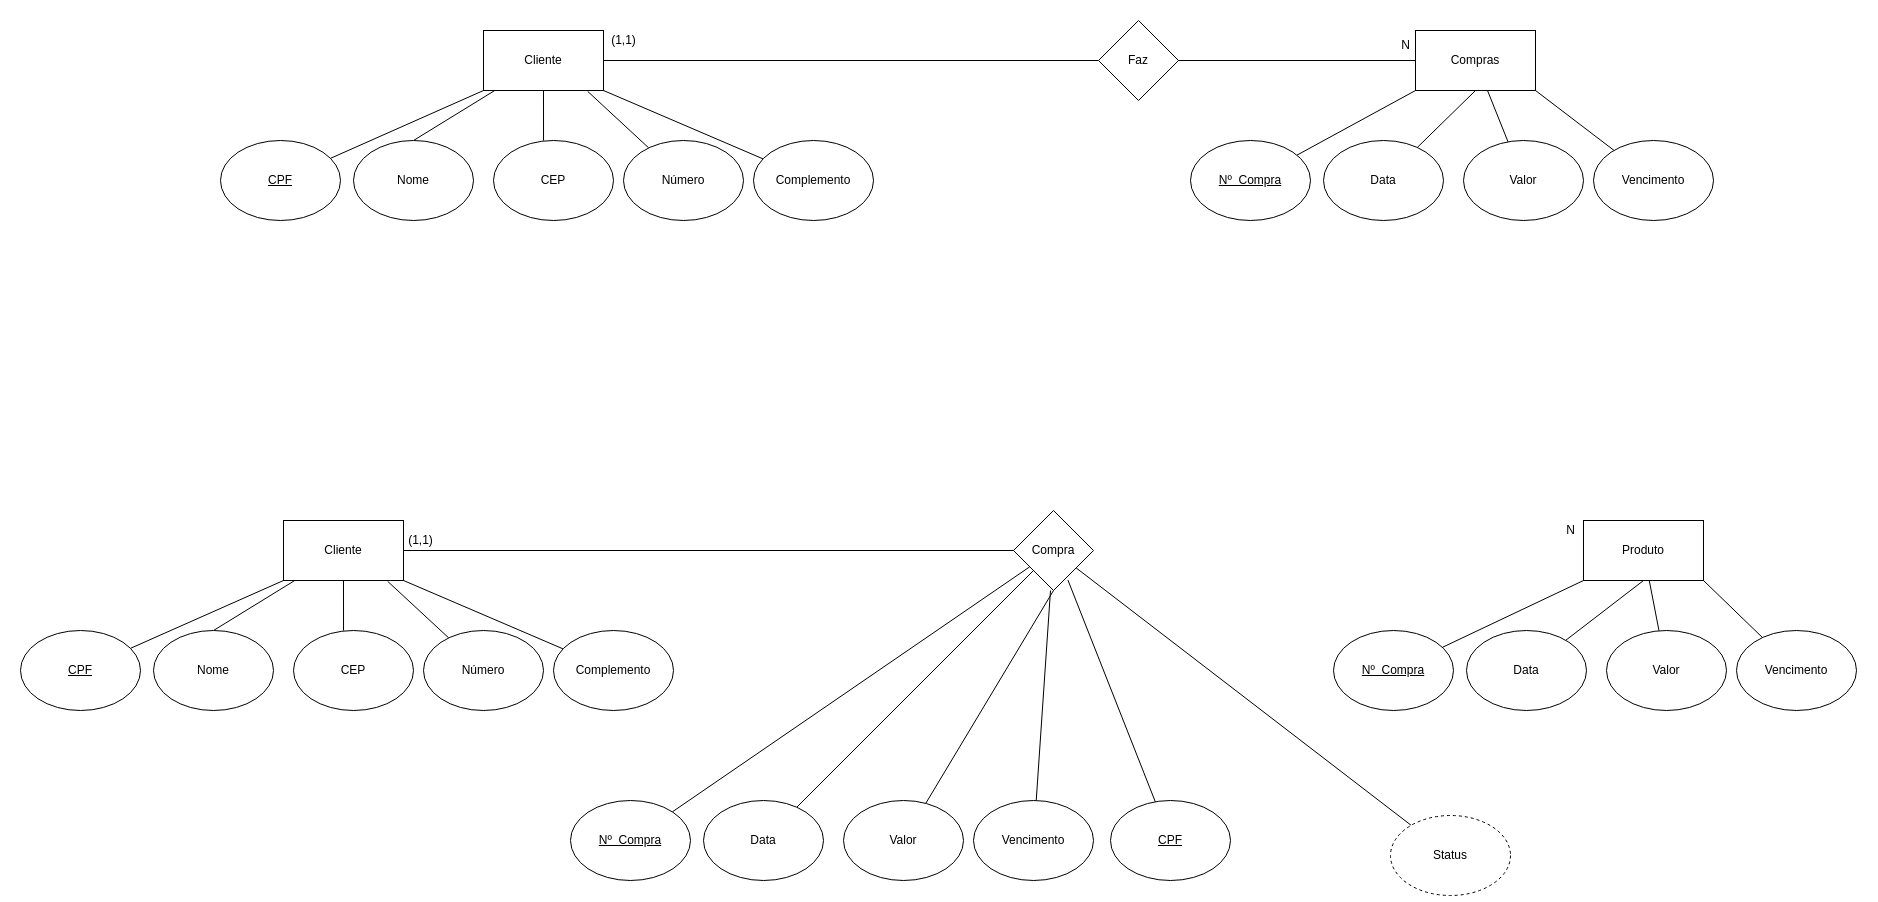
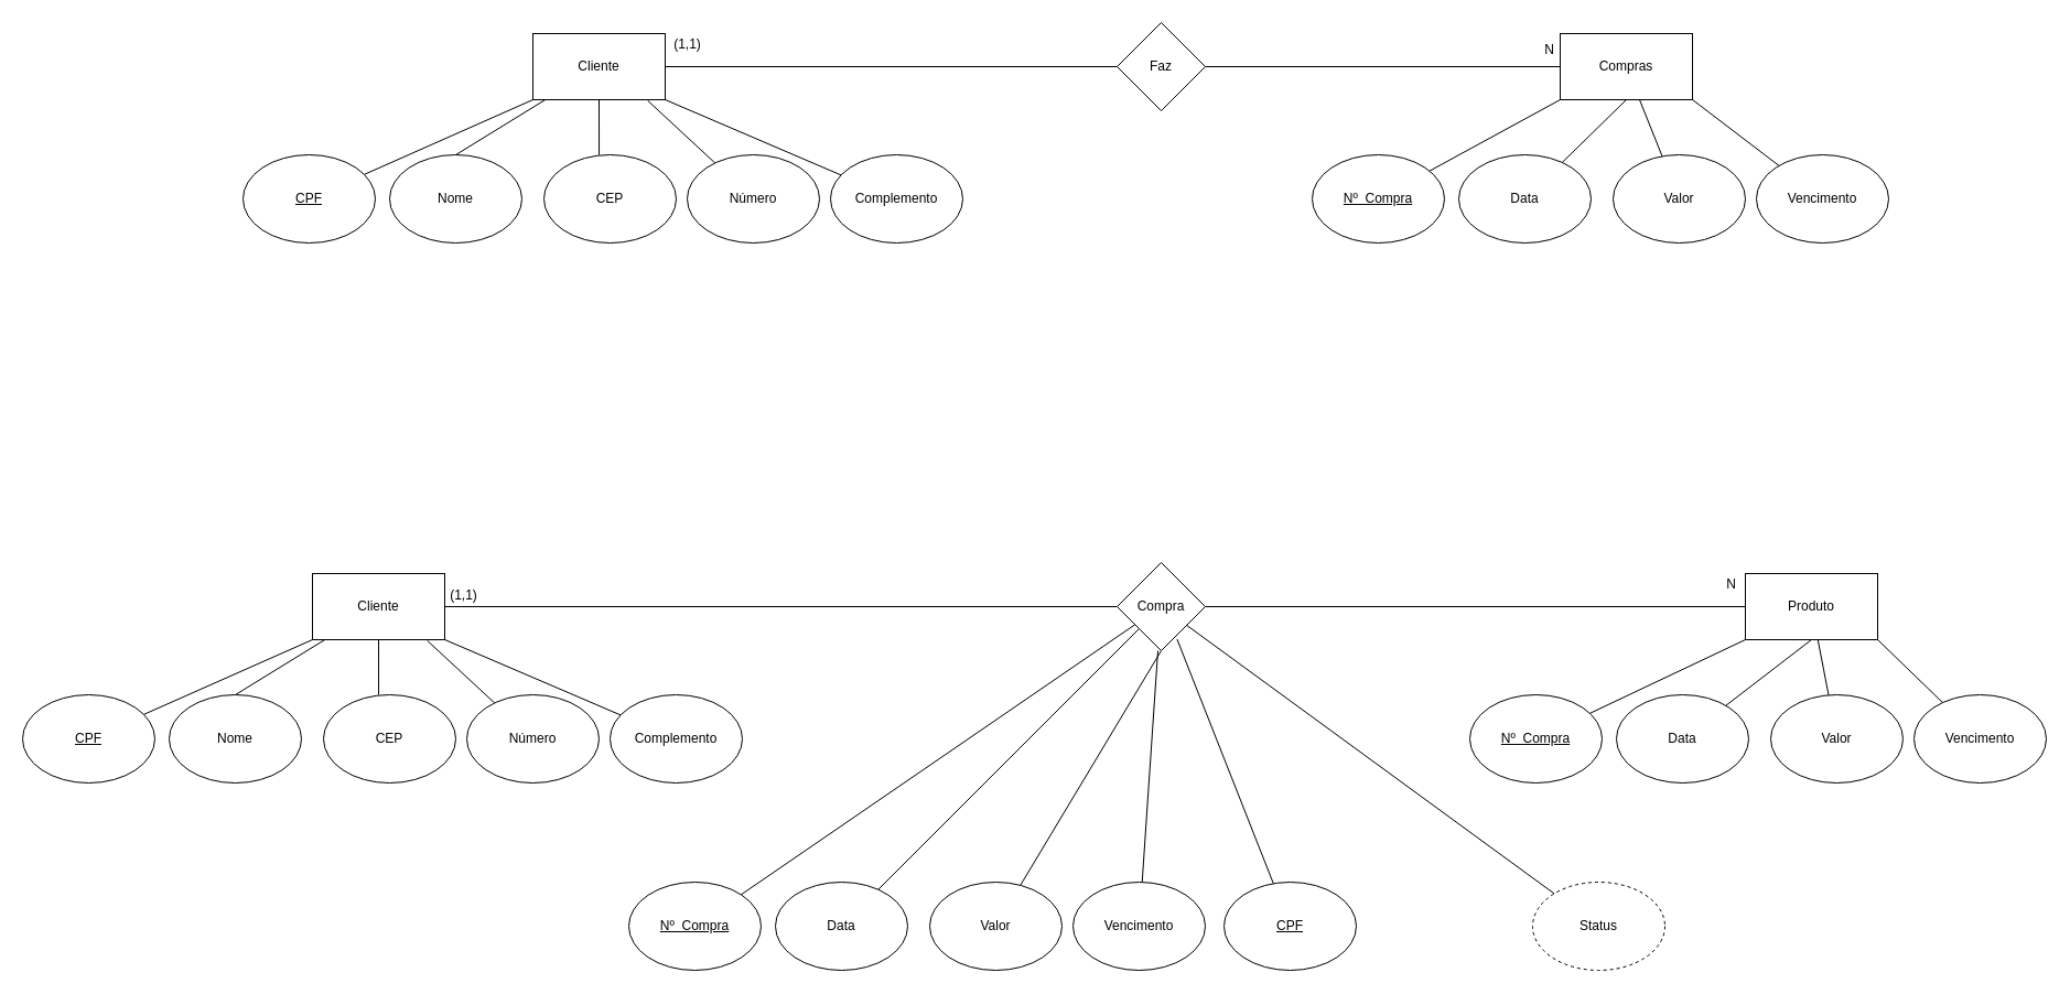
  <mxCell id="0" />
  <mxCell id="1" parent="0" />
  <mxCell id="2" style="rounded=0;orthogonalLoop=1;jettySize=auto;html=1;entryX=0;entryY=0.5;entryDx=0;entryDy=0;endArrow=none;endFill=0;" edge="1" parent="1" source="4" target="7"><mxGeometry relative="1" as="geometry" /></mxCell>
  <mxCell id="3" style="edgeStyle=none;rounded=0;orthogonalLoop=1;jettySize=auto;html=1;entryX=0.417;entryY=0;entryDx=0;entryDy=0;entryPerimeter=0;endArrow=none;endFill=0;" edge="1" parent="1" source="4" target="8"><mxGeometry relative="1" as="geometry" /></mxCell>
  <mxCell id="4" value="Cliente" style="rounded=0;whiteSpace=wrap;html=1;" parent="1" vertex="1"><mxGeometry x="483" y="30" width="120" height="60" as="geometry" /></mxCell>
  <mxCell id="5" value="Compras" style="rounded=0;whiteSpace=wrap;html=1;" vertex="1" parent="1"><mxGeometry x="1415" y="30" width="120" height="60" as="geometry" /></mxCell>
  <mxCell id="6" style="edgeStyle=none;rounded=0;orthogonalLoop=1;jettySize=auto;html=1;entryX=0;entryY=0.5;entryDx=0;entryDy=0;endArrow=none;endFill=0;" edge="1" parent="1" source="7" target="5"><mxGeometry relative="1" as="geometry" /></mxCell>
- <mxCell id="7" value="Faz" style="rhombus;whiteSpace=wrap;html=1;" vertex="1" parent="1"><mxGeometry x="1098" y="20" width="80" height="80" as="geometry" /></mxCell>
+ <mxCell id="7" value="Faz" style="rhombus;whiteSpace=wrap;html=1;" vertex="1" parent="1"><mxGeometry x="1013" y="20" width="80" height="80" as="geometry" /></mxCell>
  <mxCell id="8" value="CEP" style="ellipse;whiteSpace=wrap;html=1;" vertex="1" parent="1"><mxGeometry x="493" y="140" width="120" height="80" as="geometry" /></mxCell>
  <mxCell id="9" style="edgeStyle=none;rounded=0;orthogonalLoop=1;jettySize=auto;html=1;entryX=0.868;entryY=1.014;entryDx=0;entryDy=0;entryPerimeter=0;endArrow=none;endFill=0;" edge="1" parent="1" source="10" target="4"><mxGeometry relative="1" as="geometry" /></mxCell>
  <mxCell id="10" value="Número" style="ellipse;whiteSpace=wrap;html=1;" vertex="1" parent="1"><mxGeometry x="623" y="140" width="120" height="80" as="geometry" /></mxCell>
  <mxCell id="11" style="edgeStyle=none;rounded=0;orthogonalLoop=1;jettySize=auto;html=1;entryX=1;entryY=1;entryDx=0;entryDy=0;endArrow=none;endFill=0;" edge="1" parent="1" source="12" target="4"><mxGeometry relative="1" as="geometry" /></mxCell>
  <mxCell id="12" value="Complemento" style="ellipse;whiteSpace=wrap;html=1;" vertex="1" parent="1"><mxGeometry x="753" y="140" width="120" height="80" as="geometry" /></mxCell>
  <mxCell id="13" style="edgeStyle=none;rounded=0;orthogonalLoop=1;jettySize=auto;html=1;exitX=0.5;exitY=0;exitDx=0;exitDy=0;endArrow=none;endFill=0;" edge="1" parent="1" source="14" target="4"><mxGeometry relative="1" as="geometry" /></mxCell>
  <mxCell id="14" value="Nome" style="ellipse;whiteSpace=wrap;html=1;" vertex="1" parent="1"><mxGeometry x="353" y="140" width="120" height="80" as="geometry" /></mxCell>
  <mxCell id="15" style="edgeStyle=none;rounded=0;orthogonalLoop=1;jettySize=auto;html=1;entryX=0;entryY=1;entryDx=0;entryDy=0;endArrow=none;endFill=0;" edge="1" parent="1" source="16" target="4"><mxGeometry relative="1" as="geometry" /></mxCell>
  <mxCell id="16" value="&lt;u&gt;CPF&lt;/u&gt;" style="ellipse;whiteSpace=wrap;html=1;" vertex="1" parent="1"><mxGeometry x="220" y="140" width="120" height="80" as="geometry" /></mxCell>
  <mxCell id="17" value="" style="edgeStyle=none;rounded=0;orthogonalLoop=1;jettySize=auto;html=1;endArrow=none;endFill=0;" edge="1" parent="1" source="18" target="5"><mxGeometry relative="1" as="geometry" /></mxCell>
  <mxCell id="18" value="Valor" style="ellipse;whiteSpace=wrap;html=1;" vertex="1" parent="1"><mxGeometry x="1463" y="140" width="120" height="80" as="geometry" /></mxCell>
  <mxCell id="19" style="edgeStyle=none;rounded=0;orthogonalLoop=1;jettySize=auto;html=1;entryX=1;entryY=1;entryDx=0;entryDy=0;endArrow=none;endFill=0;" edge="1" parent="1" source="20" target="5"><mxGeometry relative="1" as="geometry" /></mxCell>
  <mxCell id="20" value="Vencimento" style="ellipse;whiteSpace=wrap;html=1;" vertex="1" parent="1"><mxGeometry x="1593" y="140" width="120" height="80" as="geometry" /></mxCell>
  <mxCell id="21" style="edgeStyle=none;rounded=0;orthogonalLoop=1;jettySize=auto;html=1;entryX=0.5;entryY=1;entryDx=0;entryDy=0;endArrow=none;endFill=0;" edge="1" parent="1" source="22" target="5"><mxGeometry relative="1" as="geometry" /></mxCell>
  <mxCell id="22" value="Data" style="ellipse;whiteSpace=wrap;html=1;" vertex="1" parent="1"><mxGeometry x="1323" y="140" width="120" height="80" as="geometry" /></mxCell>
  <mxCell id="23" style="edgeStyle=none;rounded=0;orthogonalLoop=1;jettySize=auto;html=1;entryX=0;entryY=1;entryDx=0;entryDy=0;endArrow=none;endFill=0;" edge="1" parent="1" source="24" target="5"><mxGeometry relative="1" as="geometry" /></mxCell>
  <mxCell id="24" value="&lt;u&gt;Nº&amp;nbsp; Compra&lt;/u&gt;" style="ellipse;whiteSpace=wrap;html=1;" vertex="1" parent="1"><mxGeometry x="1190" y="140" width="120" height="80" as="geometry" /></mxCell>
  <mxCell id="25" style="rounded=0;orthogonalLoop=1;jettySize=auto;html=1;entryX=0;entryY=0.5;entryDx=0;entryDy=0;endArrow=none;endFill=0;" edge="1" parent="1" source="27" target="30"><mxGeometry relative="1" as="geometry" /></mxCell>
  <mxCell id="26" style="edgeStyle=none;rounded=0;orthogonalLoop=1;jettySize=auto;html=1;entryX=0.417;entryY=0;entryDx=0;entryDy=0;entryPerimeter=0;endArrow=none;endFill=0;" edge="1" parent="1" source="27" target="31"><mxGeometry relative="1" as="geometry" /></mxCell>
  <mxCell id="27" value="Cliente" style="rounded=0;whiteSpace=wrap;html=1;" vertex="1" parent="1"><mxGeometry x="283" y="520" width="120" height="60" as="geometry" /></mxCell>
  <mxCell id="28" value="Produto" style="rounded=0;whiteSpace=wrap;html=1;" vertex="1" parent="1"><mxGeometry x="1583" y="520" width="120" height="60" as="geometry" /></mxCell>
+ <mxCell id="29" style="edgeStyle=none;rounded=0;orthogonalLoop=1;jettySize=auto;html=1;entryX=0;entryY=0.5;entryDx=0;entryDy=0;endArrow=none;endFill=0;" edge="1" parent="1" source="30" target="28"><mxGeometry relative="1" as="geometry" /></mxCell>
  <mxCell id="30" value="Compra" style="rhombus;whiteSpace=wrap;html=1;" vertex="1" parent="1"><mxGeometry x="1013" y="510" width="80" height="80" as="geometry" /></mxCell>
  <mxCell id="31" value="CEP" style="ellipse;whiteSpace=wrap;html=1;" vertex="1" parent="1"><mxGeometry x="293" y="630" width="120" height="80" as="geometry" /></mxCell>
  <mxCell id="32" style="edgeStyle=none;rounded=0;orthogonalLoop=1;jettySize=auto;html=1;entryX=0.868;entryY=1.014;entryDx=0;entryDy=0;entryPerimeter=0;endArrow=none;endFill=0;" edge="1" parent="1" source="33" target="27"><mxGeometry relative="1" as="geometry" /></mxCell>
  <mxCell id="33" value="Número" style="ellipse;whiteSpace=wrap;html=1;" vertex="1" parent="1"><mxGeometry x="423" y="630" width="120" height="80" as="geometry" /></mxCell>
  <mxCell id="34" style="edgeStyle=none;rounded=0;orthogonalLoop=1;jettySize=auto;html=1;entryX=1;entryY=1;entryDx=0;entryDy=0;endArrow=none;endFill=0;" edge="1" parent="1" source="35" target="27"><mxGeometry relative="1" as="geometry" /></mxCell>
  <mxCell id="35" value="Complemento" style="ellipse;whiteSpace=wrap;html=1;" vertex="1" parent="1"><mxGeometry x="553" y="630" width="120" height="80" as="geometry" /></mxCell>
  <mxCell id="36" style="edgeStyle=none;rounded=0;orthogonalLoop=1;jettySize=auto;html=1;exitX=0.5;exitY=0;exitDx=0;exitDy=0;endArrow=none;endFill=0;" edge="1" parent="1" source="37" target="27"><mxGeometry relative="1" as="geometry" /></mxCell>
  <mxCell id="37" value="Nome" style="ellipse;whiteSpace=wrap;html=1;" vertex="1" parent="1"><mxGeometry x="153" y="630" width="120" height="80" as="geometry" /></mxCell>
  <mxCell id="38" style="edgeStyle=none;rounded=0;orthogonalLoop=1;jettySize=auto;html=1;entryX=0;entryY=1;entryDx=0;entryDy=0;endArrow=none;endFill=0;" edge="1" parent="1" source="39" target="27"><mxGeometry relative="1" as="geometry" /></mxCell>
  <mxCell id="39" value="&lt;u&gt;CPF&lt;/u&gt;" style="ellipse;whiteSpace=wrap;html=1;" vertex="1" parent="1"><mxGeometry x="20" y="630" width="120" height="80" as="geometry" /></mxCell>
  <mxCell id="40" value="" style="edgeStyle=none;rounded=0;orthogonalLoop=1;jettySize=auto;html=1;endArrow=none;endFill=0;" edge="1" parent="1" source="41" target="28"><mxGeometry relative="1" as="geometry" /></mxCell>
  <mxCell id="41" value="Valor" style="ellipse;whiteSpace=wrap;html=1;" vertex="1" parent="1"><mxGeometry x="1606" y="630" width="120" height="80" as="geometry" /></mxCell>
  <mxCell id="42" style="edgeStyle=none;rounded=0;orthogonalLoop=1;jettySize=auto;html=1;entryX=1;entryY=1;entryDx=0;entryDy=0;endArrow=none;endFill=0;" edge="1" parent="1" source="43" target="28"><mxGeometry relative="1" as="geometry" /></mxCell>
  <mxCell id="43" value="Vencimento" style="ellipse;whiteSpace=wrap;html=1;" vertex="1" parent="1"><mxGeometry x="1736" y="630" width="120" height="80" as="geometry" /></mxCell>
  <mxCell id="44" style="edgeStyle=none;rounded=0;orthogonalLoop=1;jettySize=auto;html=1;entryX=0.5;entryY=1;entryDx=0;entryDy=0;endArrow=none;endFill=0;" edge="1" parent="1" source="45" target="28"><mxGeometry relative="1" as="geometry" /></mxCell>
  <mxCell id="45" value="Data" style="ellipse;whiteSpace=wrap;html=1;" vertex="1" parent="1"><mxGeometry x="1466" y="630" width="120" height="80" as="geometry" /></mxCell>
  <mxCell id="46" style="edgeStyle=none;rounded=0;orthogonalLoop=1;jettySize=auto;html=1;entryX=0;entryY=1;entryDx=0;entryDy=0;endArrow=none;endFill=0;" edge="1" parent="1" source="47" target="28"><mxGeometry relative="1" as="geometry" /></mxCell>
  <mxCell id="47" value="&lt;u&gt;Nº&amp;nbsp; Compra&lt;/u&gt;" style="ellipse;whiteSpace=wrap;html=1;" vertex="1" parent="1"><mxGeometry x="1333" y="630" width="120" height="80" as="geometry" /></mxCell>
  <mxCell id="48" style="edgeStyle=none;rounded=0;orthogonalLoop=1;jettySize=auto;html=1;entryX=0.5;entryY=1;entryDx=0;entryDy=0;endArrow=none;endFill=0;" edge="1" parent="1" source="49" target="30"><mxGeometry relative="1" as="geometry" /></mxCell>
  <mxCell id="49" value="Valor" style="ellipse;whiteSpace=wrap;html=1;" vertex="1" parent="1"><mxGeometry x="843" y="800" width="120" height="80" as="geometry" /></mxCell>
  <mxCell id="50" style="edgeStyle=none;rounded=0;orthogonalLoop=1;jettySize=auto;html=1;endArrow=none;endFill=0;" edge="1" parent="1" source="51"><mxGeometry relative="1" as="geometry"><mxPoint x="1050" y="590" as="targetPoint" /></mxGeometry></mxCell>
  <mxCell id="51" value="Vencimento" style="ellipse;whiteSpace=wrap;html=1;" vertex="1" parent="1"><mxGeometry x="973" y="800" width="120" height="80" as="geometry" /></mxCell>
  <mxCell id="52" style="edgeStyle=none;rounded=0;orthogonalLoop=1;jettySize=auto;html=1;endArrow=none;endFill=0;" edge="1" parent="1" source="53" target="30"><mxGeometry relative="1" as="geometry" /></mxCell>
  <mxCell id="53" value="Data" style="ellipse;whiteSpace=wrap;html=1;" vertex="1" parent="1"><mxGeometry x="703" y="800" width="120" height="80" as="geometry" /></mxCell>
  <mxCell id="54" style="edgeStyle=none;rounded=0;orthogonalLoop=1;jettySize=auto;html=1;endArrow=none;endFill=0;" edge="1" parent="1" source="55" target="30"><mxGeometry relative="1" as="geometry" /></mxCell>
  <mxCell id="55" value="&lt;u&gt;Nº&amp;nbsp; Compra&lt;/u&gt;" style="ellipse;whiteSpace=wrap;html=1;" vertex="1" parent="1"><mxGeometry x="570" y="800" width="120" height="80" as="geometry" /></mxCell>
  <mxCell id="56" style="edgeStyle=none;rounded=0;orthogonalLoop=1;jettySize=auto;html=1;entryX=0.68;entryY=0.869;entryDx=0;entryDy=0;entryPerimeter=0;endArrow=none;endFill=0;" edge="1" parent="1" source="57" target="30"><mxGeometry relative="1" as="geometry" /></mxCell>
  <mxCell id="57" value="&lt;u&gt;CPF&lt;/u&gt;" style="ellipse;whiteSpace=wrap;html=1;" vertex="1" parent="1"><mxGeometry x="1110" y="800" width="120" height="80" as="geometry" /></mxCell>
  <mxCell id="58" style="edgeStyle=none;rounded=0;orthogonalLoop=1;jettySize=auto;html=1;endArrow=none;endFill=0;" edge="1" parent="1" source="59" target="30"><mxGeometry relative="1" as="geometry" /></mxCell>
- <mxCell id="59" value="Status" style="ellipse;whiteSpace=wrap;html=1;dashed=1;" vertex="1" parent="1"><mxGeometry x="1390" y="815" width="120" height="80" as="geometry" /></mxCell>
+ <mxCell id="59" value="Status" style="ellipse;whiteSpace=wrap;html=1;dashed=1;" vertex="1" parent="1"><mxGeometry x="1390" y="800" width="120" height="80" as="geometry" /></mxCell>
  <mxCell id="60" value="N" style="text;html=1;align=center;verticalAlign=middle;resizable=0;points=[];autosize=1;strokeColor=none;fillColor=none;" vertex="1" parent="1"><mxGeometry x="1555" y="515" width="30" height="30" as="geometry" /></mxCell>
  <mxCell id="61" value="(1,1)" style="text;html=1;align=center;verticalAlign=middle;resizable=0;points=[];autosize=1;strokeColor=none;fillColor=none;" vertex="1" parent="1"><mxGeometry x="395" y="525" width="50" height="30" as="geometry" /></mxCell>
  <mxCell id="62" value="N" style="text;html=1;align=center;verticalAlign=middle;resizable=0;points=[];autosize=1;strokeColor=none;fillColor=none;" vertex="1" parent="1"><mxGeometry x="1390" y="30" width="30" height="30" as="geometry" /></mxCell>
  <mxCell id="63" value="(1,1)" style="text;html=1;align=center;verticalAlign=middle;resizable=0;points=[];autosize=1;strokeColor=none;fillColor=none;" vertex="1" parent="1"><mxGeometry x="598" y="25" width="50" height="30" as="geometry" /></mxCell>
